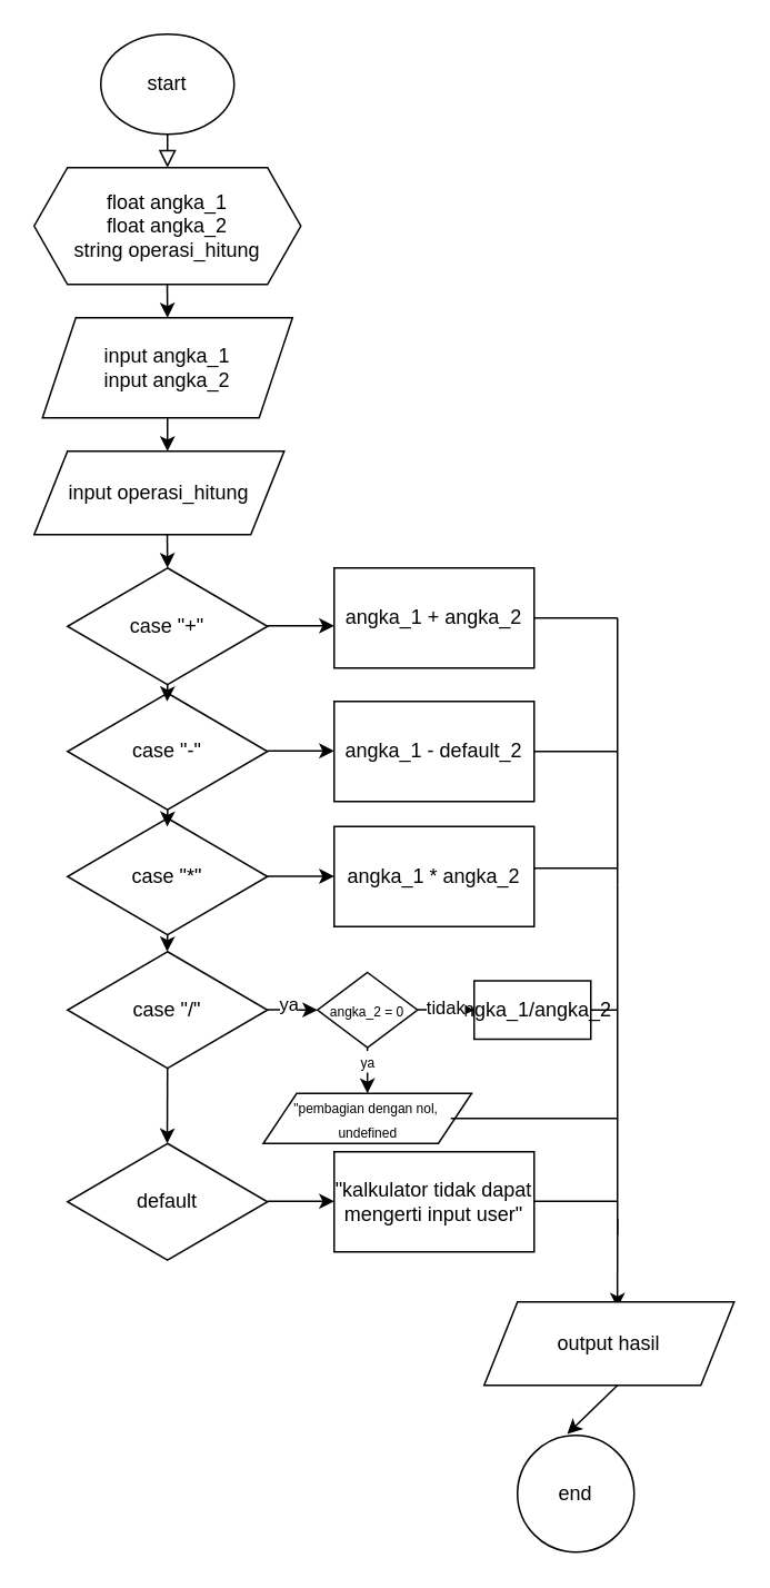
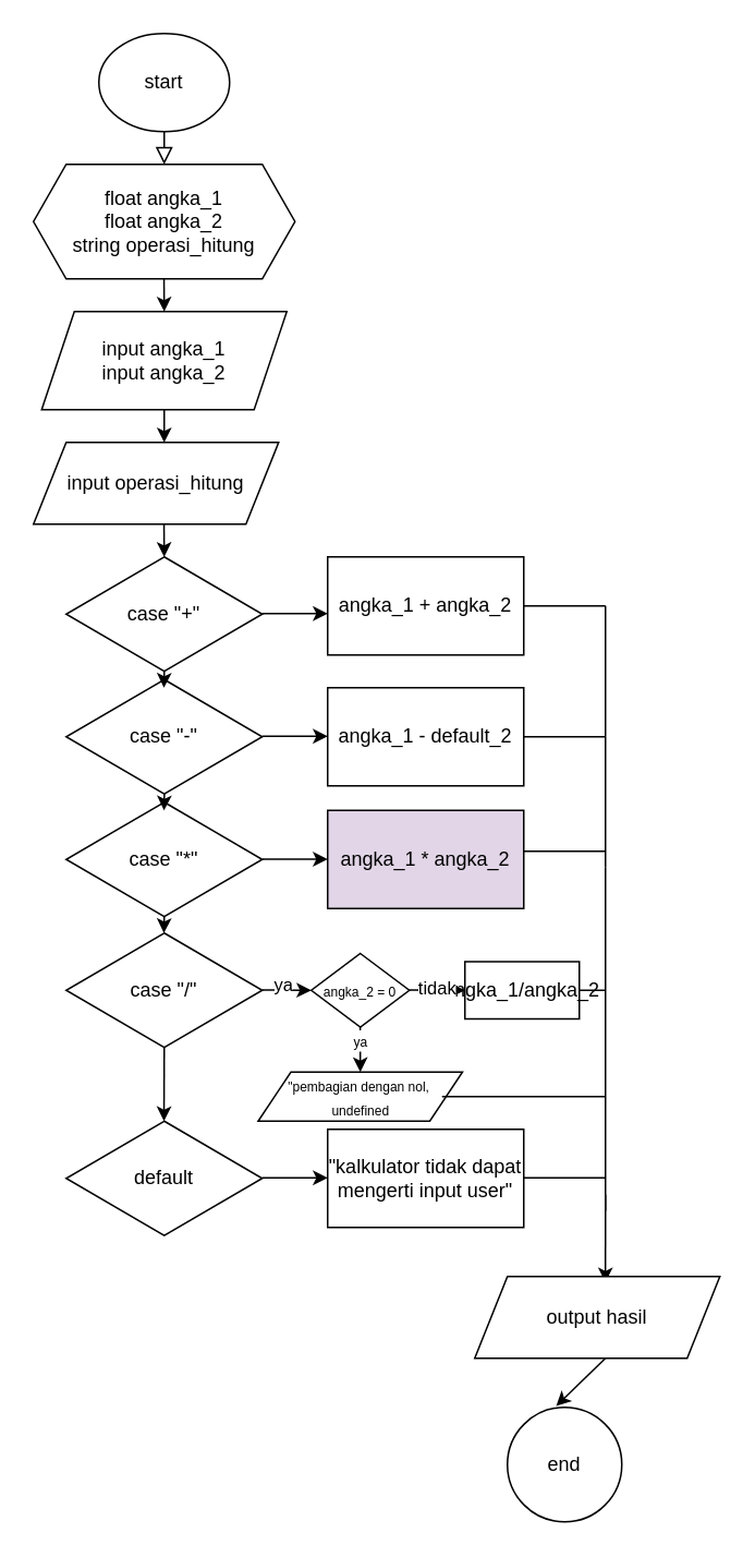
  <mxCell id="0" />
  <mxCell id="1" parent="0" />
  <mxCell id="2" value="" style="rounded=0;html=1;jettySize=auto;orthogonalLoop=1;fontSize=11;endArrow=block;endFill=0;endSize=8;strokeWidth=1;shadow=0;labelBackgroundColor=none;edgeStyle=orthogonalEdgeStyle;" parent="1" edge="1"><mxGeometry relative="1" as="geometry"><mxPoint x="100" y="80" as="sourcePoint" /><mxPoint x="100" y="100" as="targetPoint" /></mxGeometry></mxCell>
  <mxCell id="3" value="start" style="ellipse;whiteSpace=wrap;html=1;" parent="1" vertex="1"><mxGeometry x="60" y="20" width="80" height="60" as="geometry" /></mxCell>
  <mxCell id="4" value="" style="endArrow=classic;html=1;rounded=0;" parent="1" edge="1"><mxGeometry width="50" height="50" relative="1" as="geometry"><mxPoint x="99.86" y="170" as="sourcePoint" /><mxPoint x="100" y="190" as="targetPoint" /></mxGeometry></mxCell>
  <mxCell id="5" value="&lt;div&gt;float angka_1&lt;/div&gt;&lt;div&gt;float angka_2&lt;/div&gt;&lt;div&gt;string operasi_hitung&lt;br&gt;&lt;/div&gt;" style="shape=hexagon;perimeter=hexagonPerimeter2;whiteSpace=wrap;html=1;fixedSize=1;" parent="1" vertex="1"><mxGeometry x="20" y="100" width="160" height="70" as="geometry" /></mxCell>
  <mxCell id="6" value="&lt;div&gt;input angka_1&lt;/div&gt;&lt;div&gt;input angka_2&lt;/div&gt;" style="shape=parallelogram;perimeter=parallelogramPerimeter;whiteSpace=wrap;html=1;fixedSize=1;" parent="1" vertex="1"><mxGeometry x="25" y="190" width="150" height="60" as="geometry" /></mxCell>
  <mxCell id="7" value="" style="endArrow=classic;html=1;rounded=0;" parent="1" edge="1"><mxGeometry width="50" height="50" relative="1" as="geometry"><mxPoint x="99.86" y="320" as="sourcePoint" /><mxPoint x="100" y="340" as="targetPoint" /></mxGeometry></mxCell>
  <mxCell id="8" value="" style="endArrow=classic;html=1;rounded=0;" parent="1" edge="1"><mxGeometry width="50" height="50" relative="1" as="geometry"><mxPoint x="370" y="730" as="sourcePoint" /><mxPoint x="369.97" y="783.57" as="targetPoint" /></mxGeometry></mxCell>
  <mxCell id="9" value="end" style="ellipse;whiteSpace=wrap;html=1;aspect=fixed;" parent="1" vertex="1"><mxGeometry x="310" y="860" width="70" height="70" as="geometry" /></mxCell>
  <mxCell id="10" value="case &quot;+&quot;" style="rhombus;whiteSpace=wrap;html=1;" parent="1" vertex="1"><mxGeometry x="40" y="340" width="120" height="70" as="geometry" /></mxCell>
  <mxCell id="11" value="" style="endArrow=classic;html=1;rounded=0;" parent="1" edge="1"><mxGeometry width="50" height="50" relative="1" as="geometry"><mxPoint x="160" y="374.66" as="sourcePoint" /><mxPoint x="200" y="374.66" as="targetPoint" /></mxGeometry></mxCell>
  <mxCell id="12" value="angka_1 + angka_2" style="rounded=0;whiteSpace=wrap;html=1;" parent="1" vertex="1"><mxGeometry x="200" y="340" width="120" height="60" as="geometry" /></mxCell>
  <mxCell id="13" value="" style="endArrow=none;html=1;rounded=0;" parent="1" edge="1"><mxGeometry width="50" height="50" relative="1" as="geometry"><mxPoint x="320" y="370" as="sourcePoint" /><mxPoint x="370" y="370" as="targetPoint" /></mxGeometry></mxCell>
  <mxCell id="14" value="" style="endArrow=none;html=1;rounded=0;" parent="1" edge="1"><mxGeometry width="50" height="50" relative="1" as="geometry"><mxPoint x="370" y="450" as="sourcePoint" /><mxPoint x="370" y="370" as="targetPoint" /></mxGeometry></mxCell>
  <mxCell id="15" value="" style="endArrow=none;html=1;rounded=0;" parent="1" edge="1"><mxGeometry width="50" height="50" relative="1" as="geometry"><mxPoint x="320" y="450" as="sourcePoint" /><mxPoint x="370" y="450" as="targetPoint" /><Array as="points" /></mxGeometry></mxCell>
  <mxCell id="16" value="angka_1 - default_2" style="rounded=0;whiteSpace=wrap;html=1;" parent="1" vertex="1"><mxGeometry x="200" y="420" width="120" height="60" as="geometry" /></mxCell>
  <mxCell id="17" value="" style="endArrow=none;html=1;rounded=0;" parent="1" edge="1"><mxGeometry width="50" height="50" relative="1" as="geometry"><mxPoint x="370" y="530" as="sourcePoint" /><mxPoint x="370" y="450" as="targetPoint" /></mxGeometry></mxCell>
  <mxCell id="18" value="" style="endArrow=none;html=1;rounded=0;" parent="1" edge="1"><mxGeometry width="50" height="50" relative="1" as="geometry"><mxPoint x="320" y="520" as="sourcePoint" /><mxPoint x="370" y="520" as="targetPoint" /><Array as="points" /></mxGeometry></mxCell>
- <mxCell id="19" value="angka_1 * angka_2" style="rounded=0;whiteSpace=wrap;html=1;" parent="1" vertex="1"><mxGeometry x="200" y="495" width="120" height="60" as="geometry" /></mxCell>
+ <mxCell id="19" value="angka_1 * angka_2" style="rounded=0;whiteSpace=wrap;html=1;fillColor=#e1d5e7;" parent="1" vertex="1"><mxGeometry x="200" y="495" width="120" height="60" as="geometry" /></mxCell>
  <mxCell id="20" value="" style="endArrow=none;html=1;rounded=0;" parent="1" edge="1"><mxGeometry width="50" height="50" relative="1" as="geometry"><mxPoint x="370" y="740" as="sourcePoint" /><mxPoint x="370" y="530" as="targetPoint" /></mxGeometry></mxCell>
  <mxCell id="21" value="" style="endArrow=none;html=1;rounded=0;" parent="1" edge="1" source="43"><mxGeometry width="50" height="50" relative="1" as="geometry"><mxPoint x="340" y="597" as="sourcePoint" /><mxPoint x="370" y="605" as="targetPoint" /><Array as="points" /></mxGeometry></mxCell>
  <mxCell id="22" value="case &quot;-&quot;" style="rhombus;whiteSpace=wrap;html=1;" parent="1" vertex="1"><mxGeometry x="40" y="415" width="120" height="70" as="geometry" /></mxCell>
  <mxCell id="23" value="case &quot;*&quot;" style="rhombus;whiteSpace=wrap;html=1;" parent="1" vertex="1"><mxGeometry x="40" y="490" width="120" height="70" as="geometry" /></mxCell>
  <mxCell id="24" value="case &quot;/&quot;" style="rhombus;whiteSpace=wrap;html=1;" parent="1" vertex="1"><mxGeometry x="40" y="570" width="120" height="70" as="geometry" /></mxCell>
  <mxCell id="25" value="" style="endArrow=classic;html=1;rounded=0;" parent="1" edge="1"><mxGeometry width="50" height="50" relative="1" as="geometry"><mxPoint x="100" y="560" as="sourcePoint" /><mxPoint x="99.8" y="570" as="targetPoint" /></mxGeometry></mxCell>
  <mxCell id="26" value="" style="endArrow=classic;html=1;rounded=0;" parent="1" edge="1"><mxGeometry width="50" height="50" relative="1" as="geometry"><mxPoint x="100.1" y="485" as="sourcePoint" /><mxPoint x="99.9" y="495" as="targetPoint" /></mxGeometry></mxCell>
  <mxCell id="27" value="" style="endArrow=classic;html=1;rounded=0;" parent="1" edge="1"><mxGeometry width="50" height="50" relative="1" as="geometry"><mxPoint x="100.03" y="410" as="sourcePoint" /><mxPoint x="99.83" y="420" as="targetPoint" /></mxGeometry></mxCell>
  <mxCell id="28" value="" style="endArrow=classic;html=1;rounded=0;" parent="1" edge="1"><mxGeometry width="50" height="50" relative="1" as="geometry"><mxPoint x="160" y="449.66" as="sourcePoint" /><mxPoint x="200" y="449.66" as="targetPoint" /></mxGeometry></mxCell>
  <mxCell id="29" value="" style="endArrow=classic;html=1;rounded=0;" parent="1" edge="1"><mxGeometry width="50" height="50" relative="1" as="geometry"><mxPoint x="160" y="524.86" as="sourcePoint" /><mxPoint x="200" y="524.86" as="targetPoint" /></mxGeometry></mxCell>
  <mxCell id="30" value="" style="endArrow=classic;html=1;rounded=0;" parent="1" edge="1"><mxGeometry width="50" height="50" relative="1" as="geometry"><mxPoint x="160" y="604.86" as="sourcePoint" /><mxPoint x="190" y="605" as="targetPoint" /></mxGeometry></mxCell>
  <mxCell id="31" value="ya" style="edgeLabel;html=1;align=center;verticalAlign=middle;resizable=0;points=[];" vertex="1" connectable="0" parent="30"><mxGeometry x="-0.201" y="3" relative="1" as="geometry"><mxPoint as="offset" /></mxGeometry></mxCell>
  <mxCell id="32" value="&quot;kalkulator tidak dapat mengerti input user&quot;" style="rounded=0;whiteSpace=wrap;html=1;" vertex="1" parent="1"><mxGeometry x="200" y="690" width="120" height="60" as="geometry" /></mxCell>
  <mxCell id="33" value="" style="endArrow=none;html=1;rounded=0;" edge="1" parent="1"><mxGeometry width="50" height="50" relative="1" as="geometry"><mxPoint x="320" y="719.71" as="sourcePoint" /><mxPoint x="370" y="719.71" as="targetPoint" /><Array as="points" /></mxGeometry></mxCell>
  <mxCell id="34" value="default" style="rhombus;whiteSpace=wrap;html=1;" vertex="1" parent="1"><mxGeometry x="40" y="685" width="120" height="70" as="geometry" /></mxCell>
  <mxCell id="35" value="" style="endArrow=classic;html=1;rounded=0;exitX=0.5;exitY=1;exitDx=0;exitDy=0;" edge="1" parent="1" source="24"><mxGeometry width="50" height="50" relative="1" as="geometry"><mxPoint x="100" y="670" as="sourcePoint" /><mxPoint x="99.86" y="685" as="targetPoint" /></mxGeometry></mxCell>
  <mxCell id="36" value="" style="endArrow=classic;html=1;rounded=0;" edge="1" parent="1"><mxGeometry width="50" height="50" relative="1" as="geometry"><mxPoint x="100" y="250" as="sourcePoint" /><mxPoint x="100" y="270" as="targetPoint" /></mxGeometry></mxCell>
  <mxCell id="37" value="input operasi_hitung" style="shape=parallelogram;perimeter=parallelogramPerimeter;whiteSpace=wrap;html=1;fixedSize=1;" vertex="1" parent="1"><mxGeometry x="20" y="270" width="150" height="50" as="geometry" /></mxCell>
  <mxCell id="38" value="output hasil" style="shape=parallelogram;perimeter=parallelogramPerimeter;whiteSpace=wrap;html=1;fixedSize=1;" vertex="1" parent="1"><mxGeometry x="290" y="780" width="150" height="50" as="geometry" /></mxCell>
  <mxCell id="39" value="" style="endArrow=classic;html=1;rounded=0;entryX=0.426;entryY=-0.011;entryDx=0;entryDy=0;entryPerimeter=0;" edge="1" parent="1" target="9"><mxGeometry width="50" height="50" relative="1" as="geometry"><mxPoint x="370" y="830" as="sourcePoint" /><mxPoint x="420" y="780" as="targetPoint" /></mxGeometry></mxCell>
  <mxCell id="40" value="" style="endArrow=classic;html=1;rounded=0;" edge="1" parent="1"><mxGeometry width="50" height="50" relative="1" as="geometry"><mxPoint x="160" y="719.66" as="sourcePoint" /><mxPoint x="200" y="719.66" as="targetPoint" /></mxGeometry></mxCell>
  <mxCell id="41" value="&lt;font style=&quot;font-size: 8px;&quot;&gt;angka_2 = 0&lt;/font&gt;" style="rhombus;whiteSpace=wrap;html=1;" vertex="1" parent="1"><mxGeometry x="190" y="582.5" width="60" height="45" as="geometry" /></mxCell>
  <mxCell id="42" value="" style="endArrow=none;html=1;rounded=0;" edge="1" parent="1" target="43"><mxGeometry width="50" height="50" relative="1" as="geometry"><mxPoint x="340" y="597" as="sourcePoint" /><mxPoint x="370" y="597.21" as="targetPoint" /><Array as="points" /></mxGeometry></mxCell>
  <mxCell id="43" value="angka_1/angka_2" style="rounded=0;whiteSpace=wrap;html=1;" parent="1" vertex="1"><mxGeometry x="284" y="587.5" width="70" height="35" as="geometry" /></mxCell>
  <mxCell id="44" value="" style="endArrow=classic;html=1;rounded=0;entryX=0;entryY=0.5;entryDx=0;entryDy=0;" edge="1" parent="1" target="43"><mxGeometry width="50" height="50" relative="1" as="geometry"><mxPoint x="250" y="604.83" as="sourcePoint" /><mxPoint x="280" y="604.97" as="targetPoint" /></mxGeometry></mxCell>
  <mxCell id="45" value="tidak" style="edgeLabel;html=1;align=center;verticalAlign=middle;resizable=0;points=[];" vertex="1" connectable="0" parent="44"><mxGeometry x="-0.04" y="1" relative="1" as="geometry"><mxPoint as="offset" /></mxGeometry></mxCell>
  <mxCell id="46" value="&lt;div&gt;&lt;font style=&quot;font-size: 8px;&quot;&gt;&quot;pembagian dengan nol,&amp;nbsp;&lt;/font&gt;&lt;/div&gt;&lt;div&gt;&lt;font style=&quot;font-size: 8px;&quot;&gt;undefined&lt;/font&gt;&lt;/div&gt;" style="shape=parallelogram;perimeter=parallelogramPerimeter;whiteSpace=wrap;html=1;fixedSize=1;" vertex="1" parent="1"><mxGeometry x="157.5" y="655" width="125" height="30" as="geometry" /></mxCell>
  <mxCell id="47" value="" style="endArrow=classic;html=1;rounded=0;entryX=0.5;entryY=0;entryDx=0;entryDy=0;" edge="1" parent="1" target="46"><mxGeometry width="50" height="50" relative="1" as="geometry"><mxPoint x="219.9" y="627.5" as="sourcePoint" /><mxPoint x="220" y="650" as="targetPoint" /></mxGeometry></mxCell>
  <mxCell id="48" value="&lt;font style=&quot;font-size: 8px;&quot;&gt;ya&lt;/font&gt;" style="edgeLabel;html=1;align=center;verticalAlign=middle;resizable=0;points=[];" vertex="1" connectable="0" parent="47"><mxGeometry x="-0.424" relative="1" as="geometry"><mxPoint as="offset" /></mxGeometry></mxCell>
  <mxCell id="49" value="" style="endArrow=none;html=1;rounded=0;" edge="1" parent="1"><mxGeometry width="50" height="50" relative="1" as="geometry"><mxPoint x="270" y="670" as="sourcePoint" /><mxPoint x="370" y="670" as="targetPoint" /></mxGeometry></mxCell>
